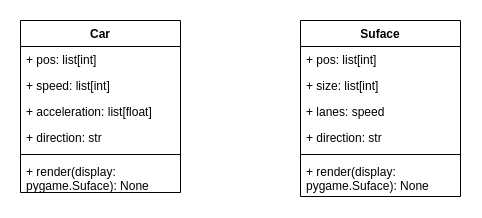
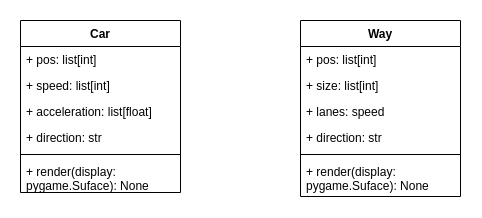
  <mxCell id="0" />
  <mxCell id="1" parent="0" />
  <mxCell id="2" value="Car" style="swimlane;fontStyle=1;align=center;verticalAlign=top;childLayout=stackLayout;horizontal=1;startSize=26;horizontalStack=0;resizeParent=1;resizeParentMax=0;resizeLast=0;collapsible=1;marginBottom=0;whiteSpace=wrap;html=1;" vertex="1" parent="1"><mxGeometry x="20" y="20" width="160" height="172" as="geometry" /></mxCell>
  <mxCell id="3" value="+ pos: list[int]" style="text;strokeColor=none;fillColor=none;align=left;verticalAlign=top;spacingLeft=4;spacingRight=4;overflow=hidden;rotatable=0;points=[[0,0.5],[1,0.5]];portConstraint=eastwest;whiteSpace=wrap;html=1;" vertex="1" parent="2"><mxGeometry y="26" width="160" height="26" as="geometry" /></mxCell>
  <mxCell id="4" value="+ speed: list[int]" style="text;strokeColor=none;fillColor=none;align=left;verticalAlign=top;spacingLeft=4;spacingRight=4;overflow=hidden;rotatable=0;points=[[0,0.5],[1,0.5]];portConstraint=eastwest;whiteSpace=wrap;html=1;" vertex="1" parent="2"><mxGeometry y="52" width="160" height="26" as="geometry" /></mxCell>
  <mxCell id="5" value="+ acceleration: list[float]" style="text;strokeColor=none;fillColor=none;align=left;verticalAlign=top;spacingLeft=4;spacingRight=4;overflow=hidden;rotatable=0;points=[[0,0.5],[1,0.5]];portConstraint=eastwest;whiteSpace=wrap;html=1;" vertex="1" parent="2"><mxGeometry y="78" width="160" height="26" as="geometry" /></mxCell>
  <mxCell id="6" value="+ direction: str" style="text;strokeColor=none;fillColor=none;align=left;verticalAlign=top;spacingLeft=4;spacingRight=4;overflow=hidden;rotatable=0;points=[[0,0.5],[1,0.5]];portConstraint=eastwest;whiteSpace=wrap;html=1;" vertex="1" parent="2"><mxGeometry y="104" width="160" height="26" as="geometry" /></mxCell>
  <mxCell id="7" value="" style="line;strokeWidth=1;fillColor=none;align=left;verticalAlign=middle;spacingTop=-1;spacingLeft=3;spacingRight=3;rotatable=0;labelPosition=right;points=[];portConstraint=eastwest;strokeColor=inherit;" vertex="1" parent="2"><mxGeometry y="130" width="160" height="8" as="geometry" /></mxCell>
  <mxCell id="8" value="+ render(display: pygame.Suface): None" style="text;strokeColor=none;fillColor=none;align=left;verticalAlign=top;spacingLeft=4;spacingRight=4;overflow=hidden;rotatable=0;points=[[0,0.5],[1,0.5]];portConstraint=eastwest;whiteSpace=wrap;html=1;" vertex="1" parent="2"><mxGeometry y="138" width="160" height="34" as="geometry" /></mxCell>
- <mxCell id="9" value="Suface" style="swimlane;fontStyle=1;align=center;verticalAlign=top;childLayout=stackLayout;horizontal=1;startSize=26;horizontalStack=0;resizeParent=1;resizeParentMax=0;resizeLast=0;collapsible=1;marginBottom=0;whiteSpace=wrap;html=1;" vertex="1" parent="1"><mxGeometry x="300" y="20" width="160" height="176" as="geometry" /></mxCell>
+ <mxCell id="9" value="Way" style="swimlane;fontStyle=1;align=center;verticalAlign=top;childLayout=stackLayout;horizontal=1;startSize=26;horizontalStack=0;resizeParent=1;resizeParentMax=0;resizeLast=0;collapsible=1;marginBottom=0;whiteSpace=wrap;html=1;" vertex="1" parent="1"><mxGeometry x="300" y="20" width="160" height="176" as="geometry" /></mxCell>
  <mxCell id="10" value="+ pos: list[int]" style="text;strokeColor=none;fillColor=none;align=left;verticalAlign=top;spacingLeft=4;spacingRight=4;overflow=hidden;rotatable=0;points=[[0,0.5],[1,0.5]];portConstraint=eastwest;whiteSpace=wrap;html=1;" vertex="1" parent="9"><mxGeometry y="26" width="160" height="26" as="geometry" /></mxCell>
  <mxCell id="11" value="+ size: list[int]" style="text;strokeColor=none;fillColor=none;align=left;verticalAlign=top;spacingLeft=4;spacingRight=4;overflow=hidden;rotatable=0;points=[[0,0.5],[1,0.5]];portConstraint=eastwest;whiteSpace=wrap;html=1;" vertex="1" parent="9"><mxGeometry y="52" width="160" height="26" as="geometry" /></mxCell>
  <mxCell id="12" value="+ lanes: speed" style="text;strokeColor=none;fillColor=none;align=left;verticalAlign=top;spacingLeft=4;spacingRight=4;overflow=hidden;rotatable=0;points=[[0,0.5],[1,0.5]];portConstraint=eastwest;whiteSpace=wrap;html=1;" vertex="1" parent="9"><mxGeometry y="78" width="160" height="26" as="geometry" /></mxCell>
  <mxCell id="13" value="+ direction: str" style="text;strokeColor=none;fillColor=none;align=left;verticalAlign=top;spacingLeft=4;spacingRight=4;overflow=hidden;rotatable=0;points=[[0,0.5],[1,0.5]];portConstraint=eastwest;whiteSpace=wrap;html=1;" vertex="1" parent="9"><mxGeometry y="104" width="160" height="26" as="geometry" /></mxCell>
  <mxCell id="14" value="" style="line;strokeWidth=1;fillColor=none;align=left;verticalAlign=middle;spacingTop=-1;spacingLeft=3;spacingRight=3;rotatable=0;labelPosition=right;points=[];portConstraint=eastwest;strokeColor=inherit;" vertex="1" parent="9"><mxGeometry y="130" width="160" height="8" as="geometry" /></mxCell>
  <mxCell id="15" value="+ render(display: pygame.Suface): None" style="text;strokeColor=none;fillColor=none;align=left;verticalAlign=top;spacingLeft=4;spacingRight=4;overflow=hidden;rotatable=0;points=[[0,0.5],[1,0.5]];portConstraint=eastwest;whiteSpace=wrap;html=1;" vertex="1" parent="9"><mxGeometry y="138" width="160" height="38" as="geometry" /></mxCell>
